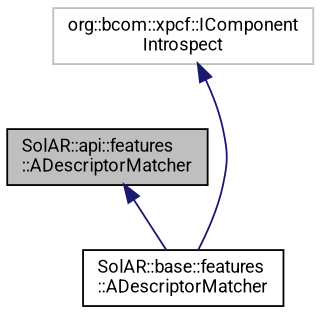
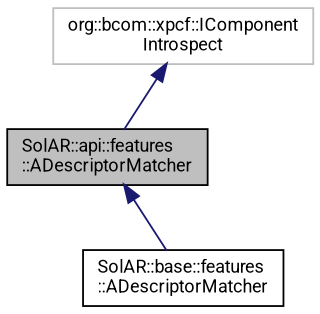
  digraph {
    fontname=Roboto
    node [color=black fillcolor=white fontname=Roboto fontsize=10 shape=record style=filled]
    edge [color=midnightblue dir=back fontname=Roboto fontsize=10 labelfontname=Helvetica labelfontsize=10 style=solid]
    n1 [fillcolor=grey75 fontcolor=black height=0.2 label="SolAR::api::features\l::ADescriptorMatcher" width=0.4]
    n2 [height=0.2 label="SolAR::base::features\l::ADescriptorMatcher" width=0.4]
    n3 [color=grey75 height=0.2 label="org::bcom::xpcf::IComponent\lIntrospect" width=0.4]
    n1 -> n2
-   n3 -> n2
+   n3 -> n1
  }
